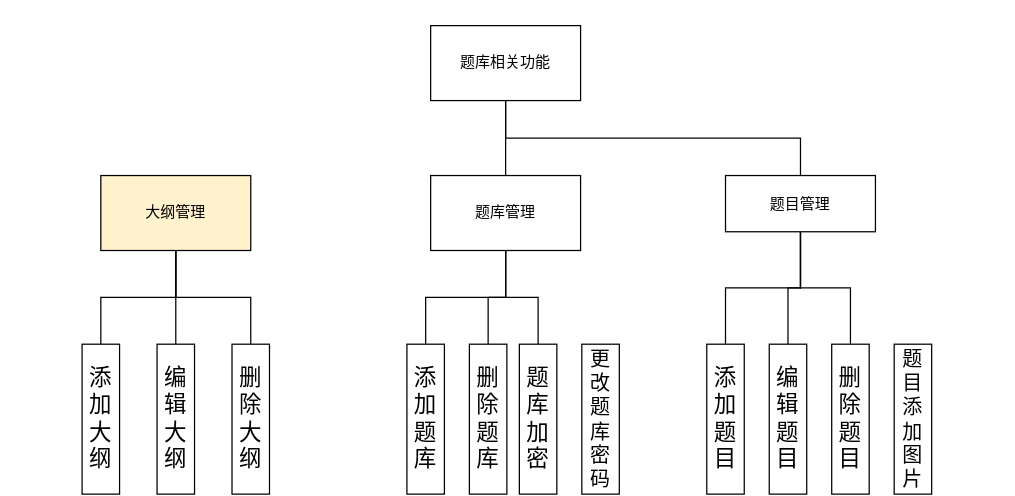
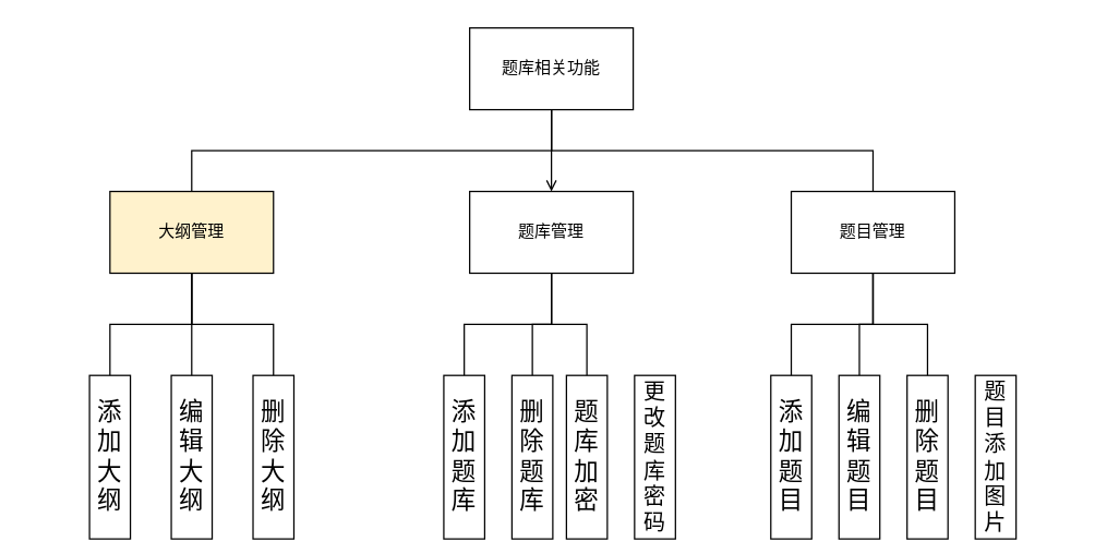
  <mxCell id="0" />
  <mxCell id="1" parent="0" />
- <mxCell id="2" style="edgeStyle=orthogonalEdgeStyle;rounded=0;orthogonalLoop=1;jettySize=auto;html=1;exitX=0.5;exitY=1;exitDx=0;exitDy=0;entryX=0.5;entryY=0;entryDx=0;entryDy=0;fontSize=16;endArrow=none;endFill=0;" edge="1" parent="1" source="5" target="13"><mxGeometry relative="1" as="geometry" /></mxCell>
+ <mxCell id="2" style="edgeStyle=orthogonalEdgeStyle;rounded=0;orthogonalLoop=1;jettySize=auto;html=1;exitX=0.5;exitY=1;exitDx=0;exitDy=0;entryX=0.5;entryY=0;entryDx=0;entryDy=0;fontSize=16;endArrow=open;endFill=0;" edge="1" parent="1" source="5" target="13"><mxGeometry relative="1" as="geometry" /></mxCell>
  <mxCell id="3" style="edgeStyle=orthogonalEdgeStyle;rounded=0;orthogonalLoop=1;jettySize=auto;html=1;exitX=0.5;exitY=1;exitDx=0;exitDy=0;entryX=0.5;entryY=0;entryDx=0;entryDy=0;fontSize=16;endArrow=none;endFill=0;" edge="1" parent="1" source="5" target="17"><mxGeometry relative="1" as="geometry" /></mxCell>
+ <mxCell id="4" style="edgeStyle=orthogonalEdgeStyle;rounded=0;orthogonalLoop=1;jettySize=auto;html=1;exitX=0.5;exitY=1;exitDx=0;exitDy=0;entryX=0.5;entryY=0;entryDx=0;entryDy=0;fontSize=16;endArrow=none;endFill=0;" edge="1" parent="1" source="5" target="9"><mxGeometry relative="1" as="geometry" /></mxCell>
  <mxCell id="5" value="题库相关功能" style="rounded=0;whiteSpace=wrap;html=1;" vertex="1" parent="1"><mxGeometry x="344" y="20" width="120" height="60" as="geometry" /></mxCell>
  <mxCell id="6" style="edgeStyle=orthogonalEdgeStyle;rounded=0;orthogonalLoop=1;jettySize=auto;html=1;exitX=0.5;exitY=1;exitDx=0;exitDy=0;entryX=0;entryY=0.5;entryDx=0;entryDy=0;fontSize=16;endArrow=none;endFill=0;" edge="1" parent="1" source="9" target="19"><mxGeometry relative="1" as="geometry" /></mxCell>
  <mxCell id="7" style="edgeStyle=orthogonalEdgeStyle;rounded=0;orthogonalLoop=1;jettySize=auto;html=1;exitX=0.5;exitY=1;exitDx=0;exitDy=0;entryX=0;entryY=0.5;entryDx=0;entryDy=0;fontSize=16;endArrow=none;endFill=0;" edge="1" parent="1" source="9" target="18"><mxGeometry relative="1" as="geometry" /></mxCell>
  <mxCell id="8" style="edgeStyle=orthogonalEdgeStyle;rounded=0;orthogonalLoop=1;jettySize=auto;html=1;exitX=0.5;exitY=1;exitDx=0;exitDy=0;entryX=0;entryY=0.5;entryDx=0;entryDy=0;fontSize=16;endArrow=none;endFill=0;" edge="1" parent="1" source="9" target="20"><mxGeometry relative="1" as="geometry" /></mxCell>
  <mxCell id="9" value="大纲管理" style="rounded=0;whiteSpace=wrap;html=1;fillColor=#fff2cc;" vertex="1" parent="1"><mxGeometry x="80" y="140" width="120" height="60" as="geometry" /></mxCell>
  <mxCell id="10" style="edgeStyle=orthogonalEdgeStyle;rounded=0;orthogonalLoop=1;jettySize=auto;html=1;exitX=0.5;exitY=1;exitDx=0;exitDy=0;entryX=0;entryY=0.5;entryDx=0;entryDy=0;fontSize=16;endArrow=none;endFill=0;" edge="1" parent="1" source="13" target="22"><mxGeometry relative="1" as="geometry" /></mxCell>
  <mxCell id="11" style="edgeStyle=orthogonalEdgeStyle;rounded=0;orthogonalLoop=1;jettySize=auto;html=1;exitX=0.5;exitY=1;exitDx=0;exitDy=0;entryX=0;entryY=0.5;entryDx=0;entryDy=0;fontSize=16;endArrow=none;endFill=0;" edge="1" parent="1" source="13" target="23"><mxGeometry relative="1" as="geometry" /></mxCell>
  <mxCell id="12" style="edgeStyle=orthogonalEdgeStyle;rounded=0;orthogonalLoop=1;jettySize=auto;html=1;exitX=0.5;exitY=1;exitDx=0;exitDy=0;entryX=0;entryY=0.5;entryDx=0;entryDy=0;fontSize=16;endArrow=none;endFill=0;" edge="1" parent="1" source="13" target="21"><mxGeometry relative="1" as="geometry" /></mxCell>
  <mxCell id="13" value="题库管理" style="rounded=0;whiteSpace=wrap;html=1;" vertex="1" parent="1"><mxGeometry x="344" y="140" width="120" height="60" as="geometry" /></mxCell>
  <mxCell id="14" style="edgeStyle=orthogonalEdgeStyle;rounded=0;orthogonalLoop=1;jettySize=auto;html=1;exitX=0.5;exitY=1;exitDx=0;exitDy=0;entryX=0;entryY=0.5;entryDx=0;entryDy=0;fontSize=16;endArrow=none;endFill=0;" edge="1" parent="1" source="17" target="26"><mxGeometry relative="1" as="geometry" /></mxCell>
  <mxCell id="15" style="edgeStyle=orthogonalEdgeStyle;rounded=0;orthogonalLoop=1;jettySize=auto;html=1;exitX=0.5;exitY=1;exitDx=0;exitDy=0;entryX=0;entryY=0.5;entryDx=0;entryDy=0;fontSize=16;endArrow=none;endFill=0;" edge="1" parent="1" source="17" target="27"><mxGeometry relative="1" as="geometry" /></mxCell>
  <mxCell id="16" style="edgeStyle=orthogonalEdgeStyle;rounded=0;orthogonalLoop=1;jettySize=auto;html=1;exitX=0.5;exitY=1;exitDx=0;exitDy=0;entryX=0;entryY=0.5;entryDx=0;entryDy=0;fontSize=16;endArrow=none;endFill=0;" edge="1" parent="1" source="17" target="25"><mxGeometry relative="1" as="geometry" /></mxCell>
- <mxCell id="17" value="题目管理" style="rounded=0;whiteSpace=wrap;html=1;" vertex="1" parent="1"><mxGeometry x="580" y="140" width="120" height="45" as="geometry" /></mxCell>
+ <mxCell id="17" value="题目管理" style="rounded=0;whiteSpace=wrap;html=1;" vertex="1" parent="1"><mxGeometry x="580" y="140" width="120" height="60" as="geometry" /></mxCell>
  <mxCell id="18" value="添加大纲" style="rounded=0;whiteSpace=wrap;html=1;rotation=90;horizontal=0;fontSize=18;" vertex="1" parent="1"><mxGeometry x="20" y="320" width="120" height="30" as="geometry" /></mxCell>
  <mxCell id="19" value="编辑大纲" style="rounded=0;whiteSpace=wrap;html=1;rotation=90;horizontal=0;fontSize=18;" vertex="1" parent="1"><mxGeometry x="80" y="320" width="120" height="30" as="geometry" /></mxCell>
  <mxCell id="20" value="删除大纲" style="rounded=0;whiteSpace=wrap;html=1;rotation=90;horizontal=0;fontSize=18;" vertex="1" parent="1"><mxGeometry x="140" y="320" width="120" height="30" as="geometry" /></mxCell>
  <mxCell id="21" value="添加题库" style="rounded=0;whiteSpace=wrap;html=1;rotation=90;horizontal=0;fontSize=18;" vertex="1" parent="1"><mxGeometry x="280" y="320" width="120" height="30" as="geometry" /></mxCell>
  <mxCell id="22" value="删除题库" style="rounded=0;whiteSpace=wrap;html=1;rotation=90;horizontal=0;fontSize=18;" vertex="1" parent="1"><mxGeometry x="330" y="320" width="120" height="30" as="geometry" /></mxCell>
  <mxCell id="23" value="题库加密" style="rounded=0;whiteSpace=wrap;html=1;rotation=90;horizontal=0;fontSize=18;" vertex="1" parent="1"><mxGeometry x="370" y="320" width="120" height="30" as="geometry" /></mxCell>
  <mxCell id="24" value="更改题库密码" style="rounded=0;whiteSpace=wrap;html=1;rotation=90;horizontal=0;fontSize=16;" vertex="1" parent="1"><mxGeometry x="420" y="320" width="120" height="30" as="geometry" /></mxCell>
  <mxCell id="25" value="添加题目" style="rounded=0;whiteSpace=wrap;html=1;rotation=90;horizontal=0;fontSize=18;" vertex="1" parent="1"><mxGeometry x="520" y="320" width="120" height="30" as="geometry" /></mxCell>
  <mxCell id="26" value="编辑题目" style="rounded=0;whiteSpace=wrap;html=1;rotation=90;horizontal=0;fontSize=18;" vertex="1" parent="1"><mxGeometry x="570" y="320" width="120" height="30" as="geometry" /></mxCell>
  <mxCell id="27" value="删除题目" style="rounded=0;whiteSpace=wrap;html=1;rotation=90;horizontal=0;fontSize=18;" vertex="1" parent="1"><mxGeometry x="620" y="320" width="120" height="30" as="geometry" /></mxCell>
  <mxCell id="28" value="题目添加图片" style="rounded=0;whiteSpace=wrap;html=1;rotation=90;horizontal=0;fontSize=16;" vertex="1" parent="1"><mxGeometry x="670" y="320" width="120" height="30" as="geometry" /></mxCell>
